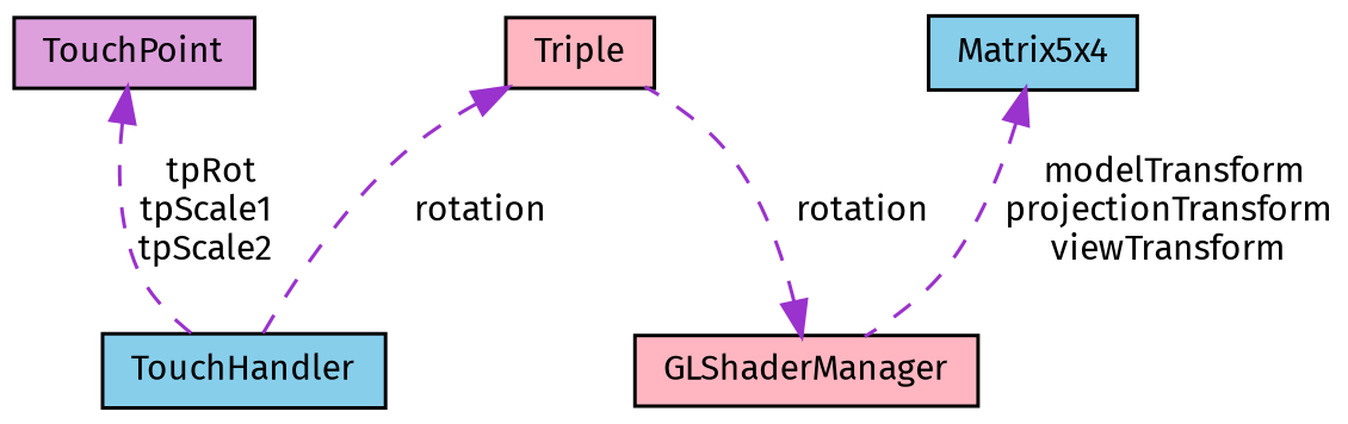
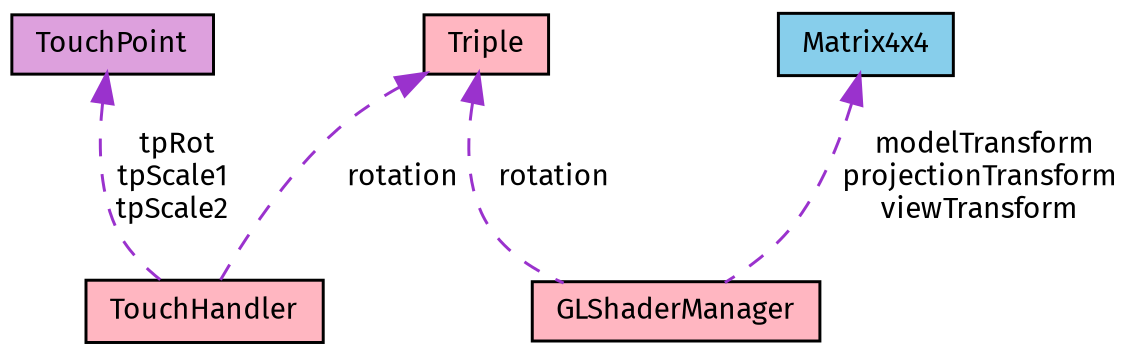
  digraph {
    fontname="Fira Sans"
    node [color=black fillcolor=skyblue fontname="Fira Sans" fontsize=10 shape=record style=filled]
    edge [color=darkorchid3 dir=back fontname="Fira Sans" fontsize=10 labelfontname=Helvetica labelfontsize=10 style=dashed]
-   n1 [fontcolor=black height=0.2 label=TouchHandler width=0.4]
+   n1 [fillcolor=lightpink fontcolor=black height=0.2 label=TouchHandler width=0.4]
    n2 [fillcolor=plum height=0.2 label=TouchPoint width=0.4]
    n3 [fillcolor=lightpink height=0.2 label=GLShaderManager width=0.4]
    n4 [fillcolor=lightpink height=0.2 label=Triple width=0.4]
-   n5 [height=0.2 label=Matrix5x4 width=0.4]
+   n5 [height=0.2 label=Matrix4x4 width=0.4]
    n2 -> n1 [label=" tpRot\ntpScale1\ntpScale2"]
    n4 -> n1 [label=" rotation"]
-   n3 -> n4 [label=" rotation"]
+   n4 -> n3 [label=" rotation"]
    n5 -> n3 [label=" modelTransform\nprojectionTransform\nviewTransform"]
  }
